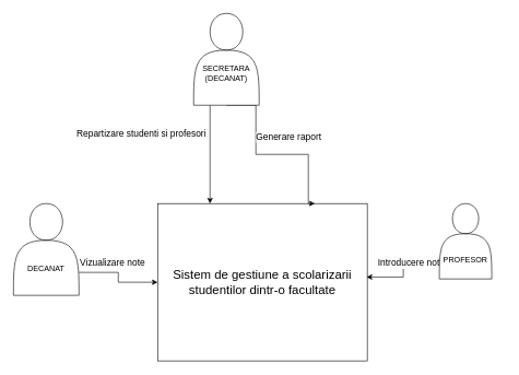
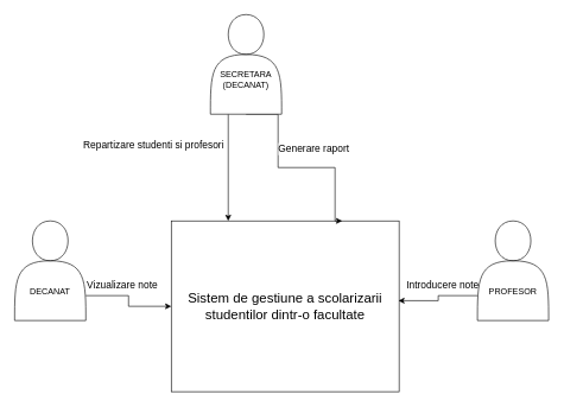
  <mxCell id="0" />
  <mxCell id="1" parent="0" />
  <mxCell id="2" value="&lt;font style=&quot;font-size: 19px&quot;&gt;Sistem de gestiune a scolarizarii studentilor dintr-o facultate&lt;/font&gt;" style="rounded=0;whiteSpace=wrap;html=1;" vertex="1" parent="1"><mxGeometry x="240" y="310" width="320" height="240" as="geometry" /></mxCell>
  <mxCell id="3" style="edgeStyle=orthogonalEdgeStyle;rounded=0;orthogonalLoop=1;jettySize=auto;html=1;exitX=0.25;exitY=1;exitDx=0;exitDy=0;entryX=0.25;entryY=0;entryDx=0;entryDy=0;" edge="1" parent="1" source="7" target="2"><mxGeometry relative="1" as="geometry" /></mxCell>
  <mxCell id="4" value="&lt;font style=&quot;font-size: 14px&quot;&gt;Repartizare studenti si profesori&lt;/font&gt;" style="text;html=1;resizable=0;points=[];align=center;verticalAlign=middle;labelBackgroundColor=#ffffff;" vertex="1" connectable="0" parent="3"><mxGeometry x="-0.391" y="-11" relative="1" as="geometry"><mxPoint x="-95" y="-4" as="offset" /></mxGeometry></mxCell>
  <mxCell id="5" style="edgeStyle=orthogonalEdgeStyle;rounded=0;orthogonalLoop=1;jettySize=auto;html=1;exitX=0.5;exitY=1;exitDx=0;exitDy=0;entryX=0.75;entryY=0;entryDx=0;entryDy=0;" edge="1" parent="1" source="7" target="2"><mxGeometry relative="1" as="geometry"><Array as="points"><mxPoint x="390" y="235" /><mxPoint x="470" y="235" /><mxPoint x="470" y="310" /></Array></mxGeometry></mxCell>
  <mxCell id="6" value="&lt;font style=&quot;font-size: 14px&quot;&gt;Generare raport&lt;/font&gt;" style="text;html=1;resizable=0;points=[];align=center;verticalAlign=middle;labelBackgroundColor=#ffffff;" vertex="1" connectable="0" parent="5"><mxGeometry x="-0.263" y="3" relative="1" as="geometry"><mxPoint x="46" y="-12" as="offset" /></mxGeometry></mxCell>
  <mxCell id="7" value="&lt;br&gt;&lt;br&gt;&lt;br&gt;SECRETARA&lt;br&gt;(DECANAT)" style="shape=actor;whiteSpace=wrap;html=1;" vertex="1" parent="1"><mxGeometry x="295" y="20" width="100" height="140" as="geometry" /></mxCell>
  <mxCell id="8" style="edgeStyle=orthogonalEdgeStyle;rounded=0;orthogonalLoop=1;jettySize=auto;html=1;exitX=1;exitY=0.75;exitDx=0;exitDy=0;entryX=0;entryY=0.5;entryDx=0;entryDy=0;" edge="1" parent="1" source="10" target="2"><mxGeometry relative="1" as="geometry" /></mxCell>
  <mxCell id="9" value="&lt;font style=&quot;font-size: 14px&quot;&gt;Vizualizare note&lt;/font&gt;" style="text;html=1;resizable=0;points=[];align=center;verticalAlign=middle;labelBackgroundColor=#ffffff;" vertex="1" connectable="0" parent="8"><mxGeometry x="-0.407" relative="1" as="geometry"><mxPoint x="10" y="-15" as="offset" /></mxGeometry></mxCell>
  <mxCell id="10" value="&lt;br&gt;&lt;br&gt;&lt;br&gt;&lt;br&gt;DECANAT" style="shape=actor;whiteSpace=wrap;html=1;" vertex="1" parent="1"><mxGeometry x="20" y="310" width="100" height="140" as="geometry" /></mxCell>
  <mxCell id="11" style="edgeStyle=orthogonalEdgeStyle;rounded=0;orthogonalLoop=1;jettySize=auto;html=1;exitX=0;exitY=0.75;exitDx=0;exitDy=0;entryX=0.997;entryY=0.467;entryDx=0;entryDy=0;entryPerimeter=0;" edge="1" parent="1" source="13" target="2"><mxGeometry relative="1" as="geometry" /></mxCell>
  <mxCell id="12" value="&lt;font style=&quot;font-size: 14px&quot;&gt;Introducere note&lt;/font&gt;" style="text;html=1;resizable=0;points=[];align=center;verticalAlign=middle;labelBackgroundColor=#ffffff;" vertex="1" connectable="0" parent="11"><mxGeometry x="0.237" y="-4" relative="1" as="geometry"><mxPoint x="16" y="-18" as="offset" /></mxGeometry></mxCell>
- <mxCell id="13" value="&lt;br&gt;&lt;br&gt;&lt;br&gt;&lt;br&gt;PROFESOR" style="shape=actor;whiteSpace=wrap;html=1;" vertex="1" parent="1"><mxGeometry x="670" y="310" width="80" height="115" as="geometry" /></mxCell>
+ <mxCell id="13" value="&lt;br&gt;&lt;br&gt;&lt;br&gt;&lt;br&gt;PROFESOR" style="shape=actor;whiteSpace=wrap;html=1;" vertex="1" parent="1"><mxGeometry x="670" y="310" width="100" height="140" as="geometry" /></mxCell>
